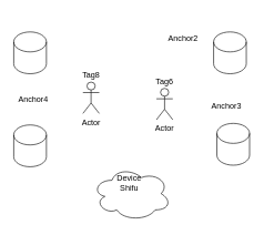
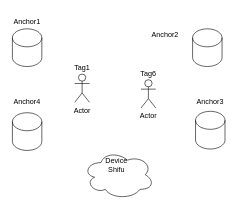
  <mxCell id="0" />
  <mxCell id="1" parent="0" />
  <mxCell id="2" value="" style="group" vertex="1" connectable="0" parent="1"><mxGeometry x="20" y="20" width="354" height="230" as="geometry" /></mxCell>
  <mxCell id="3" value="" style="shape=cylinder3;whiteSpace=wrap;html=1;boundedLbl=1;backgroundOutline=1;size=15;" vertex="1" parent="2"><mxGeometry y="167.201" width="49.053" height="62.799" as="geometry" /></mxCell>
  <mxCell id="4" value="" style="shape=cylinder3;whiteSpace=wrap;html=1;boundedLbl=1;backgroundOutline=1;size=15;" vertex="1" parent="2"><mxGeometry y="27.474" width="49.053" height="62.799" as="geometry" /></mxCell>
  <mxCell id="5" value="" style="shape=cylinder3;whiteSpace=wrap;html=1;boundedLbl=1;backgroundOutline=1;size=15;" vertex="1" parent="2"><mxGeometry x="300.042" y="27.474" width="49.053" height="62.799" as="geometry" /></mxCell>
  <mxCell id="6" value="" style="shape=cylinder3;whiteSpace=wrap;html=1;boundedLbl=1;backgroundOutline=1;size=15;" vertex="1" parent="2"><mxGeometry x="304.947" y="164.846" width="49.053" height="62.799" as="geometry" /></mxCell>
+ <mxCell id="7" value="Anchor1" style="text;html=1;strokeColor=none;fillColor=none;align=center;verticalAlign=middle;whiteSpace=wrap;rounded=0;" vertex="1" parent="2"><mxGeometry y="3.925" width="49.053" height="23.549" as="geometry" /></mxCell>
  <mxCell id="8" value="Anchor2" style="text;html=1;strokeColor=none;fillColor=none;align=center;verticalAlign=middle;whiteSpace=wrap;rounded=0;" vertex="1" parent="2"><mxGeometry x="230.042" y="25" width="49.053" height="23.549" as="geometry" /></mxCell>
- <mxCell id="9" value="Anchor4" style="text;html=1;strokeColor=none;fillColor=none;align=center;verticalAlign=middle;whiteSpace=wrap;rounded=0;" vertex="1" parent="2"><mxGeometry x="5" y="118.157" width="49.053" height="23.549" as="geometry" /></mxCell>
- <mxCell id="10" value="Anchor3" style="text;html=1;strokeColor=none;fillColor=none;align=center;verticalAlign=middle;whiteSpace=wrap;rounded=0;" vertex="1" parent="2"><mxGeometry x="294.947" y="128.157" width="49.053" height="23.549" as="geometry" /></mxCell>
+ <mxCell id="9" value="Anchor4" style="text;html=1;strokeColor=none;fillColor=none;align=center;verticalAlign=middle;whiteSpace=wrap;rounded=0;" vertex="1" parent="2"><mxGeometry y="138.157" width="49.053" height="23.549" as="geometry" /></mxCell>
+ <mxCell id="10" value="Anchor3" style="text;html=1;strokeColor=none;fillColor=none;align=center;verticalAlign=middle;whiteSpace=wrap;rounded=0;" vertex="1" parent="2"><mxGeometry x="304.947" y="138.157" width="49.053" height="23.549" as="geometry" /></mxCell>
  <mxCell id="11" value="" style="group" vertex="1" connectable="0" parent="2"><mxGeometry x="91.566" y="80.853" width="49.053" height="69.078" as="geometry" /></mxCell>
  <mxCell id="12" value="Actor" style="shape=umlActor;verticalLabelPosition=bottom;verticalAlign=top;html=1;outlineConnect=0;" vertex="1" parent="11"><mxGeometry x="12.263" y="21.98" width="24.527" height="47.099" as="geometry" /></mxCell>
- <mxCell id="13" value="Tag8" style="text;html=1;strokeColor=none;fillColor=none;align=center;verticalAlign=middle;whiteSpace=wrap;rounded=0;" vertex="1" parent="11"><mxGeometry width="49.053" height="23.549" as="geometry" /></mxCell>
+ <mxCell id="13" value="Tag1" style="text;html=1;strokeColor=none;fillColor=none;align=center;verticalAlign=middle;whiteSpace=wrap;rounded=0;" vertex="1" parent="11"><mxGeometry width="49.053" height="23.549" as="geometry" /></mxCell>
  <mxCell id="14" value="" style="group" vertex="1" connectable="0" parent="2"><mxGeometry x="201.935" y="90.273" width="49.053" height="69.078" as="geometry" /></mxCell>
  <mxCell id="15" value="Actor" style="shape=umlActor;verticalLabelPosition=bottom;verticalAlign=top;html=1;outlineConnect=0;" vertex="1" parent="14"><mxGeometry x="12.263" y="21.98" width="24.527" height="47.099" as="geometry" /></mxCell>
  <mxCell id="16" value="Tag6" style="text;html=1;strokeColor=none;fillColor=none;align=center;verticalAlign=middle;whiteSpace=wrap;rounded=0;" vertex="1" parent="14"><mxGeometry width="49.053" height="23.549" as="geometry" /></mxCell>
  <mxCell id="17" value="" style="group" vertex="1" connectable="0" parent="1"><mxGeometry x="138" y="250" width="118" height="81" as="geometry" /></mxCell>
  <mxCell id="18" value="" style="ellipse;shape=cloud;whiteSpace=wrap;html=1;" vertex="1" parent="17"><mxGeometry width="118" height="81" as="geometry" /></mxCell>
  <mxCell id="19" value="Device Shifu" style="text;html=1;strokeColor=none;fillColor=none;align=center;verticalAlign=middle;whiteSpace=wrap;rounded=0;" vertex="1" parent="17"><mxGeometry x="26.467" y="9.362" width="59" height="30.375" as="geometry" /></mxCell>
